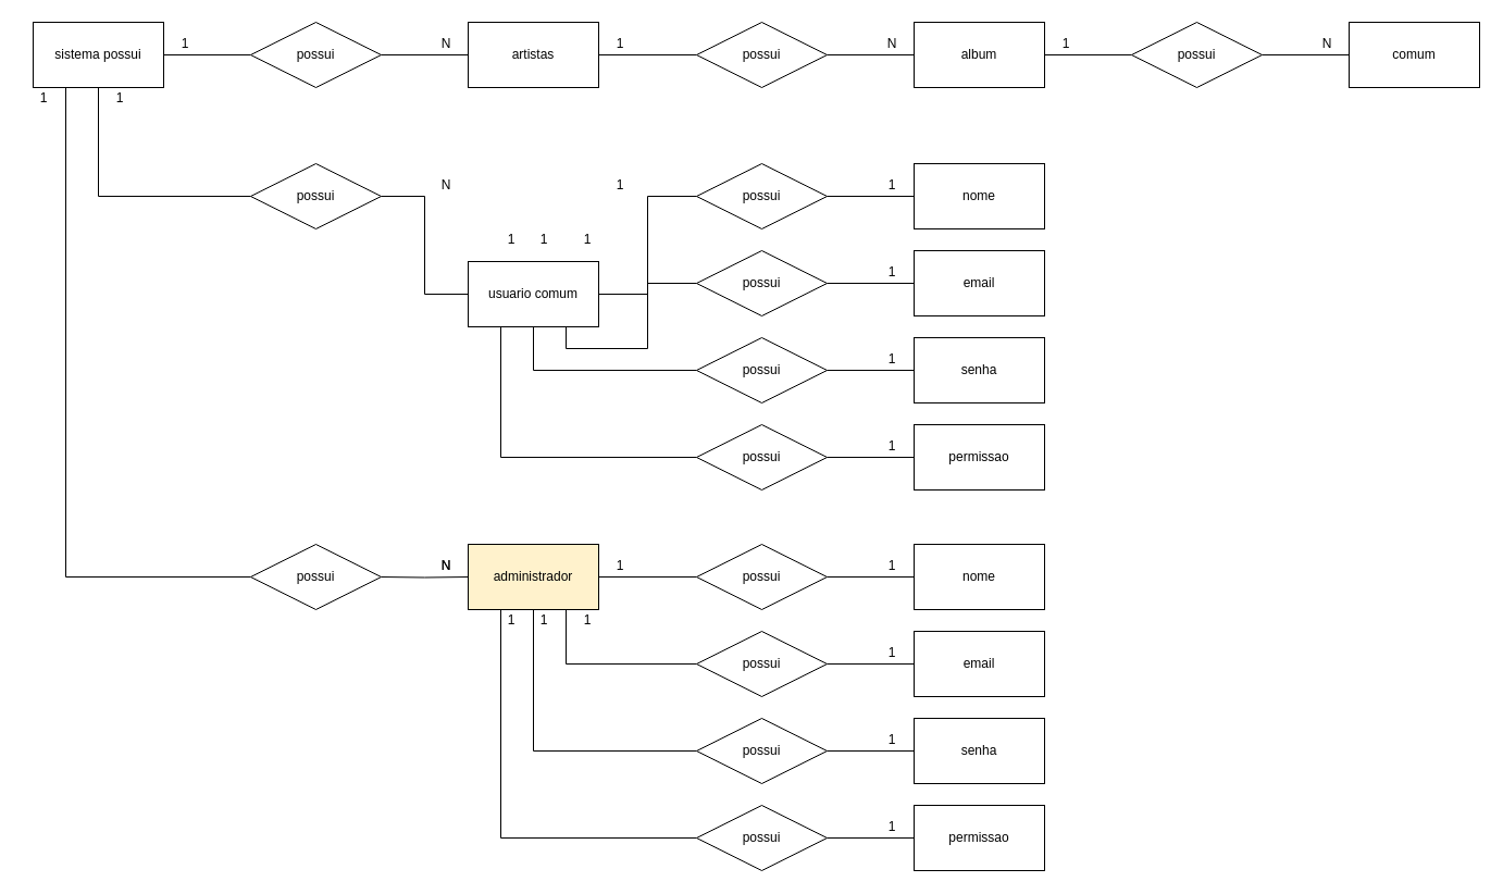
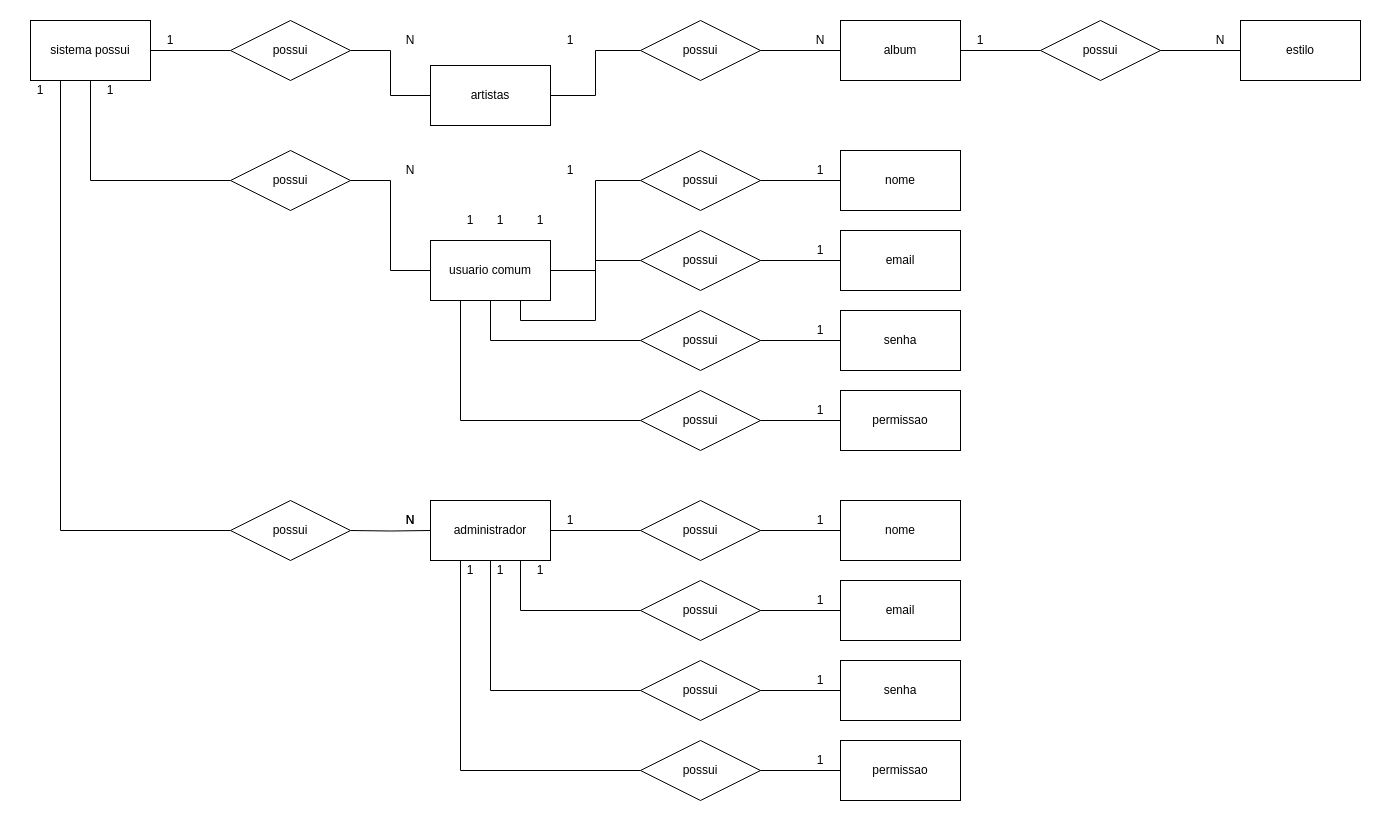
  <mxCell id="0" />
  <mxCell id="1" parent="0" />
  <mxCell id="2" style="edgeStyle=orthogonalEdgeStyle;rounded=0;orthogonalLoop=1;jettySize=auto;html=1;exitX=1;exitY=0.5;exitDx=0;exitDy=0;entryX=0;entryY=0.5;entryDx=0;entryDy=0;endArrow=none;endFill=0;" edge="1" parent="1" source="5" target="9"><mxGeometry relative="1" as="geometry" /></mxCell>
  <mxCell id="3" style="edgeStyle=orthogonalEdgeStyle;rounded=0;orthogonalLoop=1;jettySize=auto;html=1;exitX=0.5;exitY=1;exitDx=0;exitDy=0;entryX=0;entryY=0.5;entryDx=0;entryDy=0;endArrow=none;endFill=0;" edge="1" parent="1" source="5" target="29"><mxGeometry relative="1" as="geometry" /></mxCell>
  <mxCell id="4" style="edgeStyle=orthogonalEdgeStyle;rounded=0;orthogonalLoop=1;jettySize=auto;html=1;exitX=0.25;exitY=1;exitDx=0;exitDy=0;entryX=0;entryY=0.5;entryDx=0;entryDy=0;endArrow=none;endFill=0;" edge="1" parent="1" source="5" target="33"><mxGeometry relative="1" as="geometry" /></mxCell>
  <mxCell id="5" value="sistema possui" style="rounded=0;whiteSpace=wrap;html=1;" vertex="1" parent="1"><mxGeometry x="30" y="20" width="120" height="60" as="geometry" /></mxCell>
  <mxCell id="6" style="edgeStyle=orthogonalEdgeStyle;rounded=0;orthogonalLoop=1;jettySize=auto;html=1;exitX=0;exitY=0.5;exitDx=0;exitDy=0;entryX=1;entryY=0.5;entryDx=0;entryDy=0;endArrow=none;endFill=0;" edge="1" parent="1" source="8" target="9"><mxGeometry relative="1" as="geometry" /></mxCell>
  <mxCell id="7" style="edgeStyle=orthogonalEdgeStyle;rounded=0;orthogonalLoop=1;jettySize=auto;html=1;exitX=1;exitY=0.5;exitDx=0;exitDy=0;entryX=0;entryY=0.5;entryDx=0;entryDy=0;endArrow=none;endFill=0;" edge="1" parent="1" source="8" target="15"><mxGeometry relative="1" as="geometry" /></mxCell>
- <mxCell id="8" value="artistas" style="rounded=0;whiteSpace=wrap;html=1;" vertex="1" parent="1"><mxGeometry x="430" y="20" width="120" height="60" as="geometry" /></mxCell>
+ <mxCell id="8" value="artistas" style="rounded=0;whiteSpace=wrap;html=1;" vertex="1" parent="1"><mxGeometry x="430" y="65" width="120" height="60" as="geometry" /></mxCell>
  <mxCell id="9" value="possui" style="shape=rhombus;perimeter=rhombusPerimeter;whiteSpace=wrap;html=1;align=center;" vertex="1" parent="1"><mxGeometry x="230" y="20" width="120" height="60" as="geometry" /></mxCell>
  <mxCell id="10" value="1" style="text;html=1;strokeColor=none;fillColor=none;align=center;verticalAlign=middle;whiteSpace=wrap;rounded=0;" vertex="1" parent="1"><mxGeometry x="150" y="30" width="40" height="20" as="geometry" /></mxCell>
  <mxCell id="11" value="N" style="text;html=1;strokeColor=none;fillColor=none;align=center;verticalAlign=middle;whiteSpace=wrap;rounded=0;" vertex="1" parent="1"><mxGeometry x="390" y="30" width="40" height="20" as="geometry" /></mxCell>
  <mxCell id="12" style="edgeStyle=orthogonalEdgeStyle;rounded=0;orthogonalLoop=1;jettySize=auto;html=1;exitX=0;exitY=0.5;exitDx=0;exitDy=0;entryX=1;entryY=0.5;entryDx=0;entryDy=0;endArrow=none;endFill=0;" edge="1" source="14" target="15" parent="1"><mxGeometry relative="1" as="geometry" /></mxCell>
  <mxCell id="13" style="edgeStyle=orthogonalEdgeStyle;rounded=0;orthogonalLoop=1;jettySize=auto;html=1;exitX=1;exitY=0.5;exitDx=0;exitDy=0;entryX=0;entryY=0.5;entryDx=0;entryDy=0;endArrow=none;endFill=0;" edge="1" parent="1" source="14" target="20"><mxGeometry relative="1" as="geometry" /></mxCell>
  <mxCell id="14" value="album" style="rounded=0;whiteSpace=wrap;html=1;" vertex="1" parent="1"><mxGeometry x="840" y="20" width="120" height="60" as="geometry" /></mxCell>
  <mxCell id="15" value="possui" style="shape=rhombus;perimeter=rhombusPerimeter;whiteSpace=wrap;html=1;align=center;" vertex="1" parent="1"><mxGeometry x="640" y="20" width="120" height="60" as="geometry" /></mxCell>
  <mxCell id="16" value="N" style="text;html=1;strokeColor=none;fillColor=none;align=center;verticalAlign=middle;whiteSpace=wrap;rounded=0;" vertex="1" parent="1"><mxGeometry x="800" y="30" width="40" height="20" as="geometry" /></mxCell>
  <mxCell id="17" value="1" style="text;html=1;strokeColor=none;fillColor=none;align=center;verticalAlign=middle;whiteSpace=wrap;rounded=0;" vertex="1" parent="1"><mxGeometry x="550" y="30" width="40" height="20" as="geometry" /></mxCell>
  <mxCell id="18" style="edgeStyle=orthogonalEdgeStyle;rounded=0;orthogonalLoop=1;jettySize=auto;html=1;exitX=0;exitY=0.5;exitDx=0;exitDy=0;entryX=1;entryY=0.5;entryDx=0;entryDy=0;endArrow=none;endFill=0;" edge="1" source="19" target="20" parent="1"><mxGeometry relative="1" as="geometry" /></mxCell>
- <mxCell id="19" value="comum" style="rounded=0;whiteSpace=wrap;html=1;" vertex="1" parent="1"><mxGeometry x="1240" y="20" width="120" height="60" as="geometry" /></mxCell>
+ <mxCell id="19" value="estilo" style="rounded=0;whiteSpace=wrap;html=1;" vertex="1" parent="1"><mxGeometry x="1240" y="20" width="120" height="60" as="geometry" /></mxCell>
  <mxCell id="20" value="possui" style="shape=rhombus;perimeter=rhombusPerimeter;whiteSpace=wrap;html=1;align=center;" vertex="1" parent="1"><mxGeometry x="1040" y="20" width="120" height="60" as="geometry" /></mxCell>
  <mxCell id="21" value="N" style="text;html=1;strokeColor=none;fillColor=none;align=center;verticalAlign=middle;whiteSpace=wrap;rounded=0;" vertex="1" parent="1"><mxGeometry x="1200" y="30" width="40" height="20" as="geometry" /></mxCell>
  <mxCell id="22" value="1" style="text;html=1;strokeColor=none;fillColor=none;align=center;verticalAlign=middle;whiteSpace=wrap;rounded=0;" vertex="1" parent="1"><mxGeometry x="960" y="30" width="40" height="20" as="geometry" /></mxCell>
  <mxCell id="23" style="edgeStyle=orthogonalEdgeStyle;rounded=0;orthogonalLoop=1;jettySize=auto;html=1;exitX=0;exitY=0.5;exitDx=0;exitDy=0;entryX=1;entryY=0.5;entryDx=0;entryDy=0;endArrow=none;endFill=0;" edge="1" source="28" target="29" parent="1"><mxGeometry relative="1" as="geometry" /></mxCell>
  <mxCell id="24" style="edgeStyle=orthogonalEdgeStyle;rounded=0;orthogonalLoop=1;jettySize=auto;html=1;exitX=1;exitY=0.5;exitDx=0;exitDy=0;entryX=0;entryY=0.5;entryDx=0;entryDy=0;endArrow=none;endFill=0;" edge="1" parent="1" source="28" target="38"><mxGeometry relative="1" as="geometry" /></mxCell>
  <mxCell id="25" style="edgeStyle=orthogonalEdgeStyle;rounded=0;orthogonalLoop=1;jettySize=auto;html=1;exitX=0.75;exitY=1;exitDx=0;exitDy=0;entryX=0;entryY=0.5;entryDx=0;entryDy=0;endArrow=none;endFill=0;" edge="1" parent="1" source="28" target="42"><mxGeometry relative="1" as="geometry" /></mxCell>
  <mxCell id="26" style="edgeStyle=orthogonalEdgeStyle;rounded=0;orthogonalLoop=1;jettySize=auto;html=1;exitX=0.5;exitY=1;exitDx=0;exitDy=0;entryX=0;entryY=0.5;entryDx=0;entryDy=0;endArrow=none;endFill=0;" edge="1" parent="1" source="28" target="46"><mxGeometry relative="1" as="geometry" /></mxCell>
  <mxCell id="27" style="edgeStyle=orthogonalEdgeStyle;rounded=0;orthogonalLoop=1;jettySize=auto;html=1;exitX=0.25;exitY=1;exitDx=0;exitDy=0;entryX=0;entryY=0.5;entryDx=0;entryDy=0;endArrow=none;endFill=0;" edge="1" parent="1" source="28" target="50"><mxGeometry relative="1" as="geometry" /></mxCell>
  <mxCell id="28" value="usuario comum" style="rounded=0;whiteSpace=wrap;html=1;" vertex="1" parent="1"><mxGeometry x="430" y="240" width="120" height="60" as="geometry" /></mxCell>
  <mxCell id="29" value="possui" style="shape=rhombus;perimeter=rhombusPerimeter;whiteSpace=wrap;html=1;align=center;" vertex="1" parent="1"><mxGeometry x="230" y="150" width="120" height="60" as="geometry" /></mxCell>
  <mxCell id="30" value="N" style="text;html=1;strokeColor=none;fillColor=none;align=center;verticalAlign=middle;whiteSpace=wrap;rounded=0;" vertex="1" parent="1"><mxGeometry x="390" y="160" width="40" height="20" as="geometry" /></mxCell>
  <mxCell id="31" value="1" style="text;html=1;strokeColor=none;fillColor=none;align=center;verticalAlign=middle;whiteSpace=wrap;rounded=0;" vertex="1" parent="1"><mxGeometry x="90" y="80" width="40" height="20" as="geometry" /></mxCell>
  <mxCell id="32" style="edgeStyle=orthogonalEdgeStyle;rounded=0;orthogonalLoop=1;jettySize=auto;html=1;exitX=0;exitY=0.5;exitDx=0;exitDy=0;entryX=1;entryY=0.5;entryDx=0;entryDy=0;endArrow=none;endFill=0;" edge="1" target="33" parent="1"><mxGeometry relative="1" as="geometry"><mxPoint x="430" y="530" as="sourcePoint" /></mxGeometry></mxCell>
  <mxCell id="33" value="possui" style="shape=rhombus;perimeter=rhombusPerimeter;whiteSpace=wrap;html=1;align=center;" vertex="1" parent="1"><mxGeometry x="230" y="500" width="120" height="60" as="geometry" /></mxCell>
  <mxCell id="34" value="N" style="text;html=1;strokeColor=none;fillColor=none;align=center;verticalAlign=middle;whiteSpace=wrap;rounded=0;" vertex="1" parent="1"><mxGeometry x="390" y="510" width="40" height="20" as="geometry" /></mxCell>
  <mxCell id="35" value="1" style="text;html=1;strokeColor=none;fillColor=none;align=center;verticalAlign=middle;whiteSpace=wrap;rounded=0;" vertex="1" parent="1"><mxGeometry x="20" y="80" width="40" height="20" as="geometry" /></mxCell>
  <mxCell id="36" style="edgeStyle=orthogonalEdgeStyle;rounded=0;orthogonalLoop=1;jettySize=auto;html=1;exitX=0;exitY=0.5;exitDx=0;exitDy=0;entryX=1;entryY=0.5;entryDx=0;entryDy=0;endArrow=none;endFill=0;" edge="1" parent="1" source="37" target="38"><mxGeometry relative="1" as="geometry" /></mxCell>
  <mxCell id="37" value="nome" style="rounded=0;whiteSpace=wrap;html=1;" vertex="1" parent="1"><mxGeometry x="840" y="150" width="120" height="60" as="geometry" /></mxCell>
  <mxCell id="38" value="possui" style="shape=rhombus;perimeter=rhombusPerimeter;whiteSpace=wrap;html=1;align=center;" vertex="1" parent="1"><mxGeometry x="640" y="150" width="120" height="60" as="geometry" /></mxCell>
  <mxCell id="39" value="1" style="text;html=1;strokeColor=none;fillColor=none;align=center;verticalAlign=middle;whiteSpace=wrap;rounded=0;" vertex="1" parent="1"><mxGeometry x="800" y="160" width="40" height="20" as="geometry" /></mxCell>
  <mxCell id="40" style="edgeStyle=orthogonalEdgeStyle;rounded=0;orthogonalLoop=1;jettySize=auto;html=1;exitX=0;exitY=0.5;exitDx=0;exitDy=0;entryX=1;entryY=0.5;entryDx=0;entryDy=0;endArrow=none;endFill=0;" edge="1" parent="1" source="41" target="42"><mxGeometry relative="1" as="geometry" /></mxCell>
  <mxCell id="41" value="email" style="rounded=0;whiteSpace=wrap;html=1;" vertex="1" parent="1"><mxGeometry x="840" y="230" width="120" height="60" as="geometry" /></mxCell>
  <mxCell id="42" value="possui" style="shape=rhombus;perimeter=rhombusPerimeter;whiteSpace=wrap;html=1;align=center;" vertex="1" parent="1"><mxGeometry x="640" y="230" width="120" height="60" as="geometry" /></mxCell>
  <mxCell id="43" value="1" style="text;html=1;strokeColor=none;fillColor=none;align=center;verticalAlign=middle;whiteSpace=wrap;rounded=0;" vertex="1" parent="1"><mxGeometry x="800" y="240" width="40" height="20" as="geometry" /></mxCell>
  <mxCell id="44" style="edgeStyle=orthogonalEdgeStyle;rounded=0;orthogonalLoop=1;jettySize=auto;html=1;exitX=0;exitY=0.5;exitDx=0;exitDy=0;entryX=1;entryY=0.5;entryDx=0;entryDy=0;endArrow=none;endFill=0;" edge="1" parent="1" source="45" target="46"><mxGeometry relative="1" as="geometry" /></mxCell>
  <mxCell id="45" value="senha" style="rounded=0;whiteSpace=wrap;html=1;" vertex="1" parent="1"><mxGeometry x="840" y="310" width="120" height="60" as="geometry" /></mxCell>
  <mxCell id="46" value="possui" style="shape=rhombus;perimeter=rhombusPerimeter;whiteSpace=wrap;html=1;align=center;" vertex="1" parent="1"><mxGeometry x="640" y="310" width="120" height="60" as="geometry" /></mxCell>
  <mxCell id="47" value="1" style="text;html=1;strokeColor=none;fillColor=none;align=center;verticalAlign=middle;whiteSpace=wrap;rounded=0;" vertex="1" parent="1"><mxGeometry x="800" y="320" width="40" height="20" as="geometry" /></mxCell>
  <mxCell id="48" style="edgeStyle=orthogonalEdgeStyle;rounded=0;orthogonalLoop=1;jettySize=auto;html=1;exitX=0;exitY=0.5;exitDx=0;exitDy=0;entryX=1;entryY=0.5;entryDx=0;entryDy=0;endArrow=none;endFill=0;" edge="1" parent="1" source="49" target="50"><mxGeometry relative="1" as="geometry" /></mxCell>
  <mxCell id="49" value="permissao" style="rounded=0;whiteSpace=wrap;html=1;" vertex="1" parent="1"><mxGeometry x="840" y="390" width="120" height="60" as="geometry" /></mxCell>
  <mxCell id="50" value="possui" style="shape=rhombus;perimeter=rhombusPerimeter;whiteSpace=wrap;html=1;align=center;" vertex="1" parent="1"><mxGeometry x="640" y="390" width="120" height="60" as="geometry" /></mxCell>
  <mxCell id="51" value="1" style="text;html=1;strokeColor=none;fillColor=none;align=center;verticalAlign=middle;whiteSpace=wrap;rounded=0;" vertex="1" parent="1"><mxGeometry x="800" y="400" width="40" height="20" as="geometry" /></mxCell>
  <mxCell id="52" value="1" style="text;html=1;strokeColor=none;fillColor=none;align=center;verticalAlign=middle;whiteSpace=wrap;rounded=0;" vertex="1" parent="1"><mxGeometry x="550" y="160" width="40" height="20" as="geometry" /></mxCell>
  <mxCell id="53" value="1" style="text;html=1;strokeColor=none;fillColor=none;align=center;verticalAlign=middle;whiteSpace=wrap;rounded=0;" vertex="1" parent="1"><mxGeometry x="520" y="210" width="40" height="20" as="geometry" /></mxCell>
  <mxCell id="54" value="1" style="text;html=1;strokeColor=none;fillColor=none;align=center;verticalAlign=middle;whiteSpace=wrap;rounded=0;" vertex="1" parent="1"><mxGeometry x="480" y="210" width="40" height="20" as="geometry" /></mxCell>
  <mxCell id="55" value="1" style="text;html=1;strokeColor=none;fillColor=none;align=center;verticalAlign=middle;whiteSpace=wrap;rounded=0;" vertex="1" parent="1"><mxGeometry x="450" y="210" width="40" height="20" as="geometry" /></mxCell>
  <mxCell id="56" style="edgeStyle=orthogonalEdgeStyle;rounded=0;orthogonalLoop=1;jettySize=auto;html=1;exitX=1;exitY=0.5;exitDx=0;exitDy=0;entryX=0;entryY=0.5;entryDx=0;entryDy=0;endArrow=none;endFill=0;" edge="1" parent="1" source="60" target="64"><mxGeometry relative="1" as="geometry" /></mxCell>
  <mxCell id="57" style="edgeStyle=orthogonalEdgeStyle;rounded=0;orthogonalLoop=1;jettySize=auto;html=1;exitX=0.75;exitY=1;exitDx=0;exitDy=0;entryX=0;entryY=0.5;entryDx=0;entryDy=0;endArrow=none;endFill=0;" edge="1" parent="1" source="60" target="68"><mxGeometry relative="1" as="geometry" /></mxCell>
  <mxCell id="58" style="edgeStyle=orthogonalEdgeStyle;rounded=0;orthogonalLoop=1;jettySize=auto;html=1;exitX=0.5;exitY=1;exitDx=0;exitDy=0;entryX=0;entryY=0.5;entryDx=0;entryDy=0;endArrow=none;endFill=0;" edge="1" parent="1" source="60" target="72"><mxGeometry relative="1" as="geometry" /></mxCell>
  <mxCell id="59" style="edgeStyle=orthogonalEdgeStyle;rounded=0;orthogonalLoop=1;jettySize=auto;html=1;exitX=0.25;exitY=1;exitDx=0;exitDy=0;entryX=0;entryY=0.5;entryDx=0;entryDy=0;endArrow=none;endFill=0;" edge="1" parent="1" source="60" target="76"><mxGeometry relative="1" as="geometry" /></mxCell>
- <mxCell id="60" value="administrador" style="rounded=0;whiteSpace=wrap;html=1;fillColor=#fff2cc;" vertex="1" parent="1"><mxGeometry x="430" y="500" width="120" height="60" as="geometry" /></mxCell>
+ <mxCell id="60" value="administrador" style="rounded=0;whiteSpace=wrap;html=1;" vertex="1" parent="1"><mxGeometry x="430" y="500" width="120" height="60" as="geometry" /></mxCell>
  <mxCell id="61" value="N" style="text;html=1;strokeColor=none;fillColor=none;align=center;verticalAlign=middle;whiteSpace=wrap;rounded=0;" vertex="1" parent="1"><mxGeometry x="390" y="510" width="40" height="20" as="geometry" /></mxCell>
  <mxCell id="62" style="edgeStyle=orthogonalEdgeStyle;rounded=0;orthogonalLoop=1;jettySize=auto;html=1;exitX=0;exitY=0.5;exitDx=0;exitDy=0;entryX=1;entryY=0.5;entryDx=0;entryDy=0;endArrow=none;endFill=0;" edge="1" parent="1" source="63" target="64"><mxGeometry relative="1" as="geometry" /></mxCell>
  <mxCell id="63" value="nome" style="rounded=0;whiteSpace=wrap;html=1;" vertex="1" parent="1"><mxGeometry x="840" y="500" width="120" height="60" as="geometry" /></mxCell>
  <mxCell id="64" value="possui" style="shape=rhombus;perimeter=rhombusPerimeter;whiteSpace=wrap;html=1;align=center;" vertex="1" parent="1"><mxGeometry x="640" y="500" width="120" height="60" as="geometry" /></mxCell>
  <mxCell id="65" value="1" style="text;html=1;strokeColor=none;fillColor=none;align=center;verticalAlign=middle;whiteSpace=wrap;rounded=0;" vertex="1" parent="1"><mxGeometry x="800" y="510" width="40" height="20" as="geometry" /></mxCell>
  <mxCell id="66" style="edgeStyle=orthogonalEdgeStyle;rounded=0;orthogonalLoop=1;jettySize=auto;html=1;exitX=0;exitY=0.5;exitDx=0;exitDy=0;entryX=1;entryY=0.5;entryDx=0;entryDy=0;endArrow=none;endFill=0;" edge="1" parent="1" source="67" target="68"><mxGeometry relative="1" as="geometry" /></mxCell>
  <mxCell id="67" value="email" style="rounded=0;whiteSpace=wrap;html=1;" vertex="1" parent="1"><mxGeometry x="840" y="580" width="120" height="60" as="geometry" /></mxCell>
  <mxCell id="68" value="possui" style="shape=rhombus;perimeter=rhombusPerimeter;whiteSpace=wrap;html=1;align=center;" vertex="1" parent="1"><mxGeometry x="640" y="580" width="120" height="60" as="geometry" /></mxCell>
  <mxCell id="69" value="1" style="text;html=1;strokeColor=none;fillColor=none;align=center;verticalAlign=middle;whiteSpace=wrap;rounded=0;" vertex="1" parent="1"><mxGeometry x="800" y="590" width="40" height="20" as="geometry" /></mxCell>
  <mxCell id="70" style="edgeStyle=orthogonalEdgeStyle;rounded=0;orthogonalLoop=1;jettySize=auto;html=1;exitX=0;exitY=0.5;exitDx=0;exitDy=0;entryX=1;entryY=0.5;entryDx=0;entryDy=0;endArrow=none;endFill=0;" edge="1" parent="1" source="71" target="72"><mxGeometry relative="1" as="geometry" /></mxCell>
  <mxCell id="71" value="senha" style="rounded=0;whiteSpace=wrap;html=1;" vertex="1" parent="1"><mxGeometry x="840" y="660" width="120" height="60" as="geometry" /></mxCell>
  <mxCell id="72" value="possui" style="shape=rhombus;perimeter=rhombusPerimeter;whiteSpace=wrap;html=1;align=center;" vertex="1" parent="1"><mxGeometry x="640" y="660" width="120" height="60" as="geometry" /></mxCell>
  <mxCell id="73" value="1" style="text;html=1;strokeColor=none;fillColor=none;align=center;verticalAlign=middle;whiteSpace=wrap;rounded=0;" vertex="1" parent="1"><mxGeometry x="800" y="670" width="40" height="20" as="geometry" /></mxCell>
  <mxCell id="74" style="edgeStyle=orthogonalEdgeStyle;rounded=0;orthogonalLoop=1;jettySize=auto;html=1;exitX=0;exitY=0.5;exitDx=0;exitDy=0;entryX=1;entryY=0.5;entryDx=0;entryDy=0;endArrow=none;endFill=0;" edge="1" parent="1" source="75" target="76"><mxGeometry relative="1" as="geometry" /></mxCell>
  <mxCell id="75" value="permissao" style="rounded=0;whiteSpace=wrap;html=1;" vertex="1" parent="1"><mxGeometry x="840" y="740" width="120" height="60" as="geometry" /></mxCell>
  <mxCell id="76" value="possui" style="shape=rhombus;perimeter=rhombusPerimeter;whiteSpace=wrap;html=1;align=center;" vertex="1" parent="1"><mxGeometry x="640" y="740" width="120" height="60" as="geometry" /></mxCell>
  <mxCell id="77" value="1" style="text;html=1;strokeColor=none;fillColor=none;align=center;verticalAlign=middle;whiteSpace=wrap;rounded=0;" vertex="1" parent="1"><mxGeometry x="800" y="750" width="40" height="20" as="geometry" /></mxCell>
  <mxCell id="78" value="1" style="text;html=1;strokeColor=none;fillColor=none;align=center;verticalAlign=middle;whiteSpace=wrap;rounded=0;" vertex="1" parent="1"><mxGeometry x="550" y="510" width="40" height="20" as="geometry" /></mxCell>
  <mxCell id="79" value="1" style="text;html=1;strokeColor=none;fillColor=none;align=center;verticalAlign=middle;whiteSpace=wrap;rounded=0;" vertex="1" parent="1"><mxGeometry x="520" y="560" width="40" height="20" as="geometry" /></mxCell>
  <mxCell id="80" value="1" style="text;html=1;strokeColor=none;fillColor=none;align=center;verticalAlign=middle;whiteSpace=wrap;rounded=0;" vertex="1" parent="1"><mxGeometry x="480" y="560" width="40" height="20" as="geometry" /></mxCell>
  <mxCell id="81" value="1" style="text;html=1;strokeColor=none;fillColor=none;align=center;verticalAlign=middle;whiteSpace=wrap;rounded=0;" vertex="1" parent="1"><mxGeometry x="450" y="560" width="40" height="20" as="geometry" /></mxCell>
